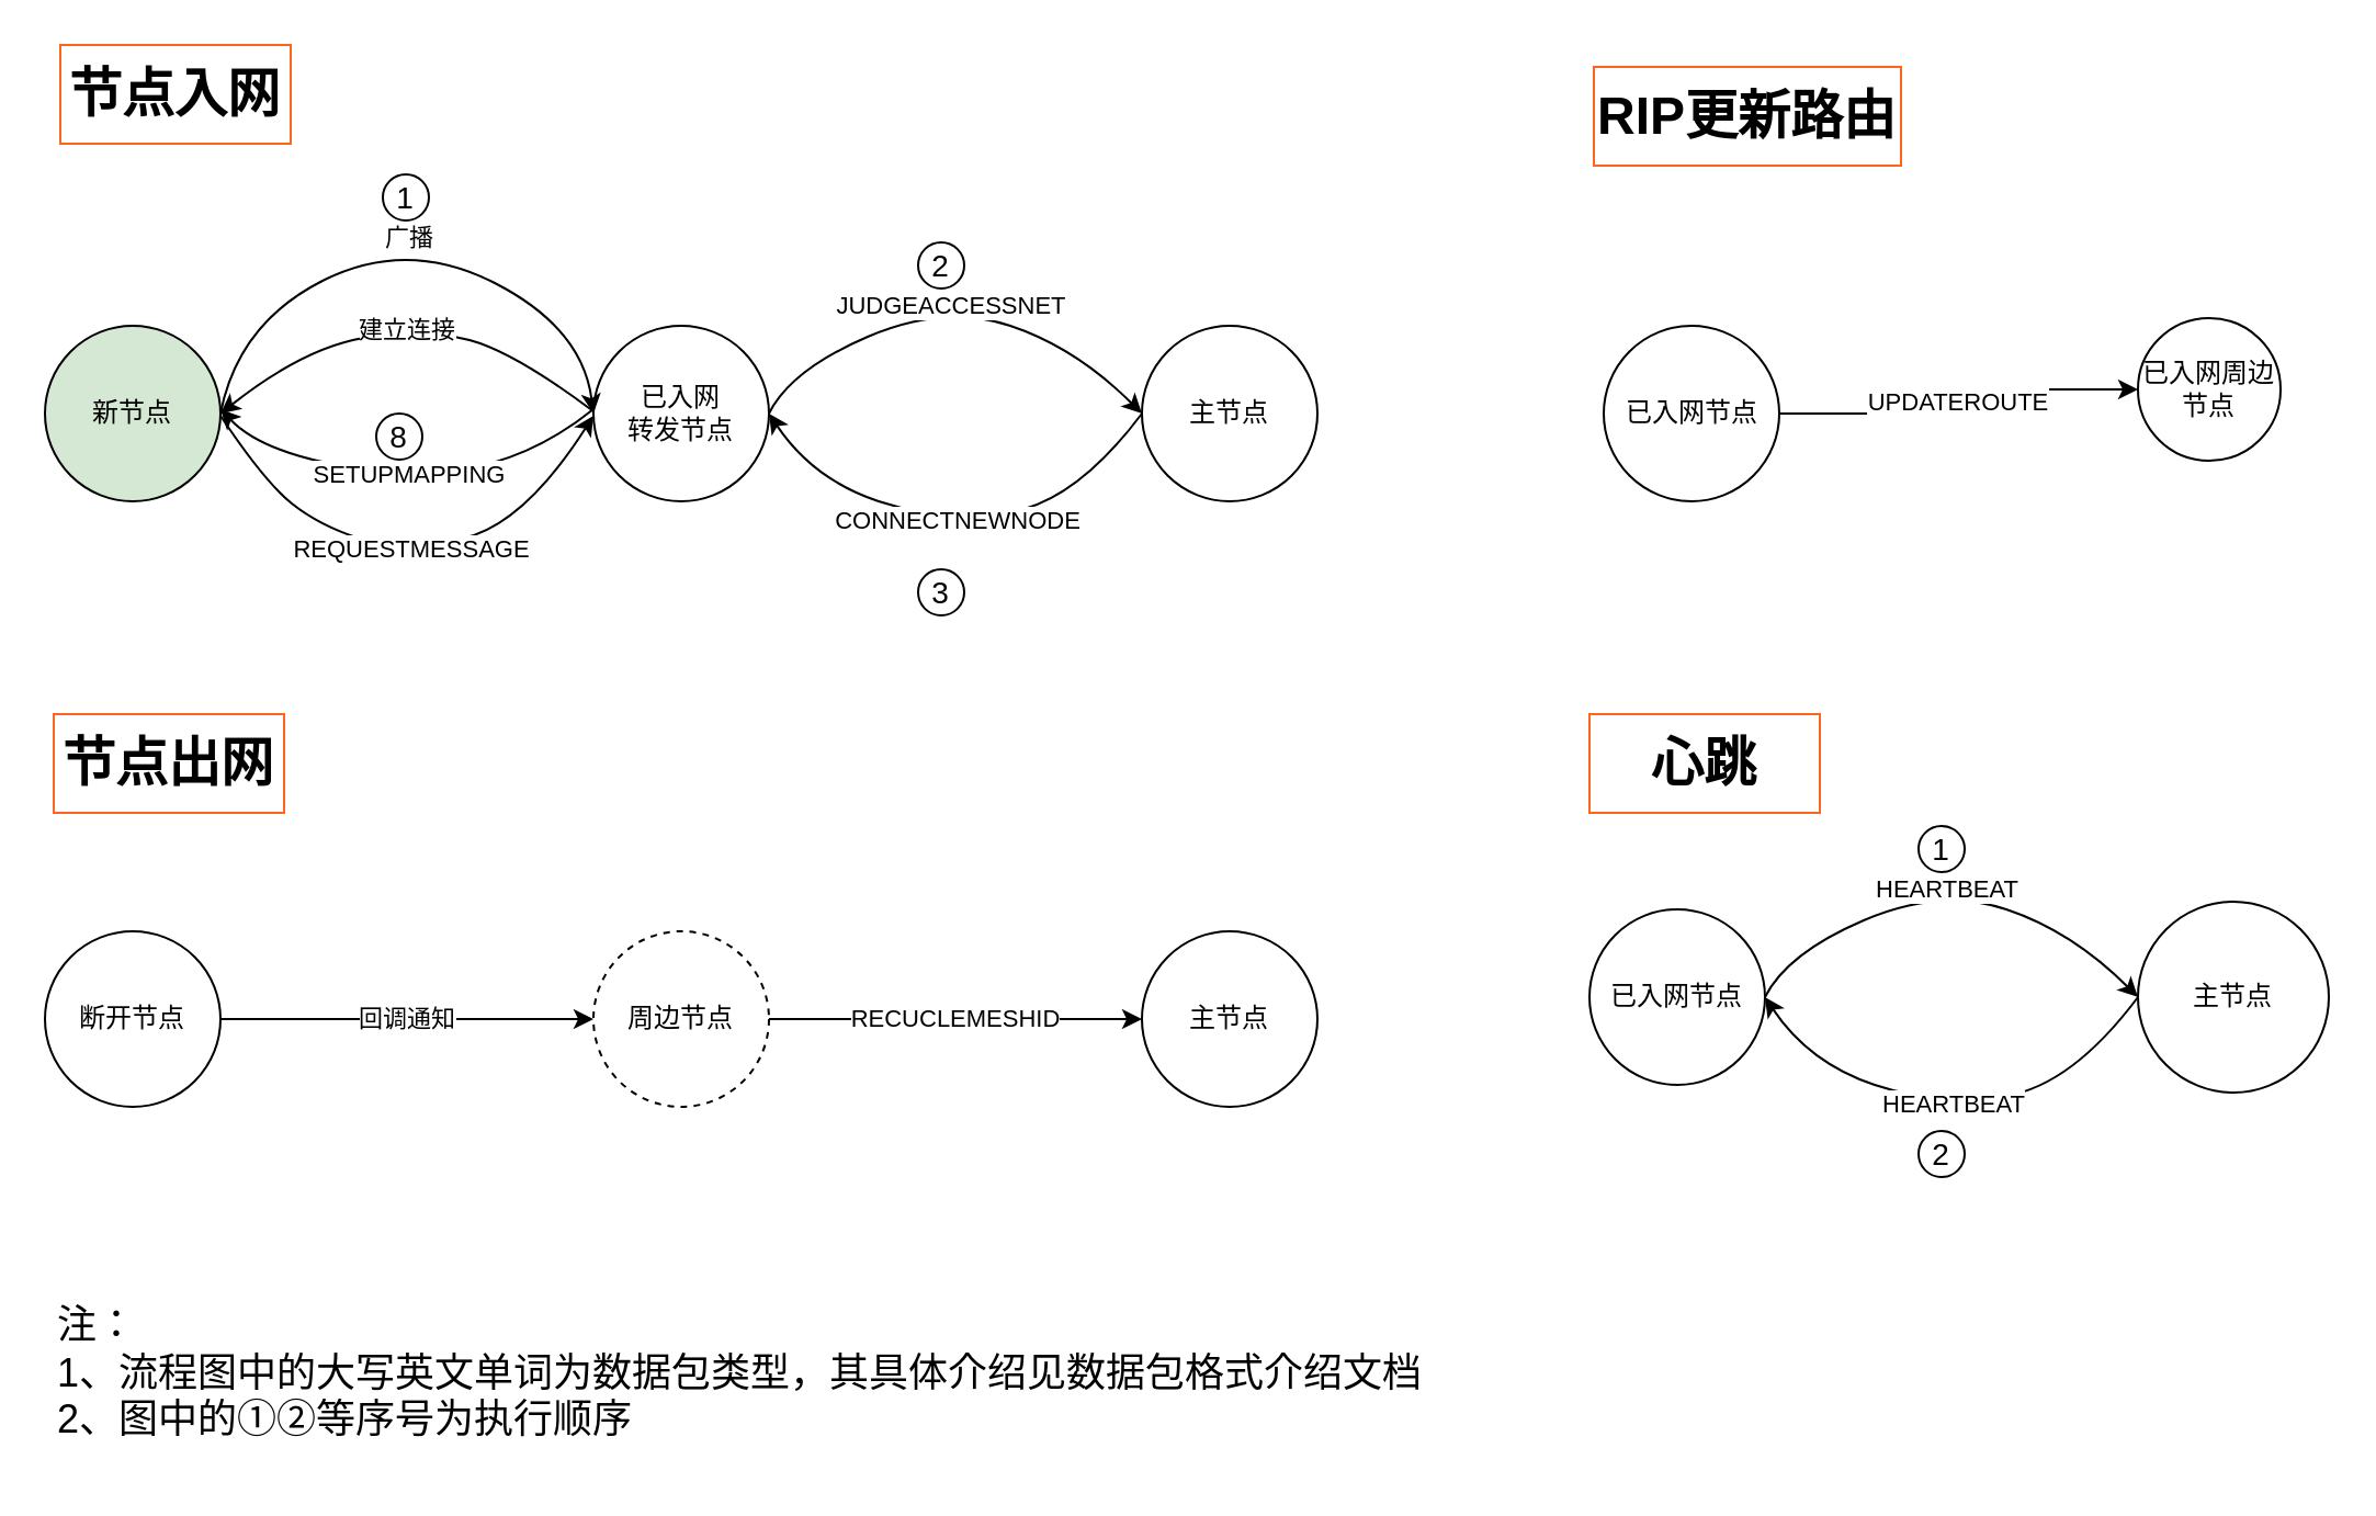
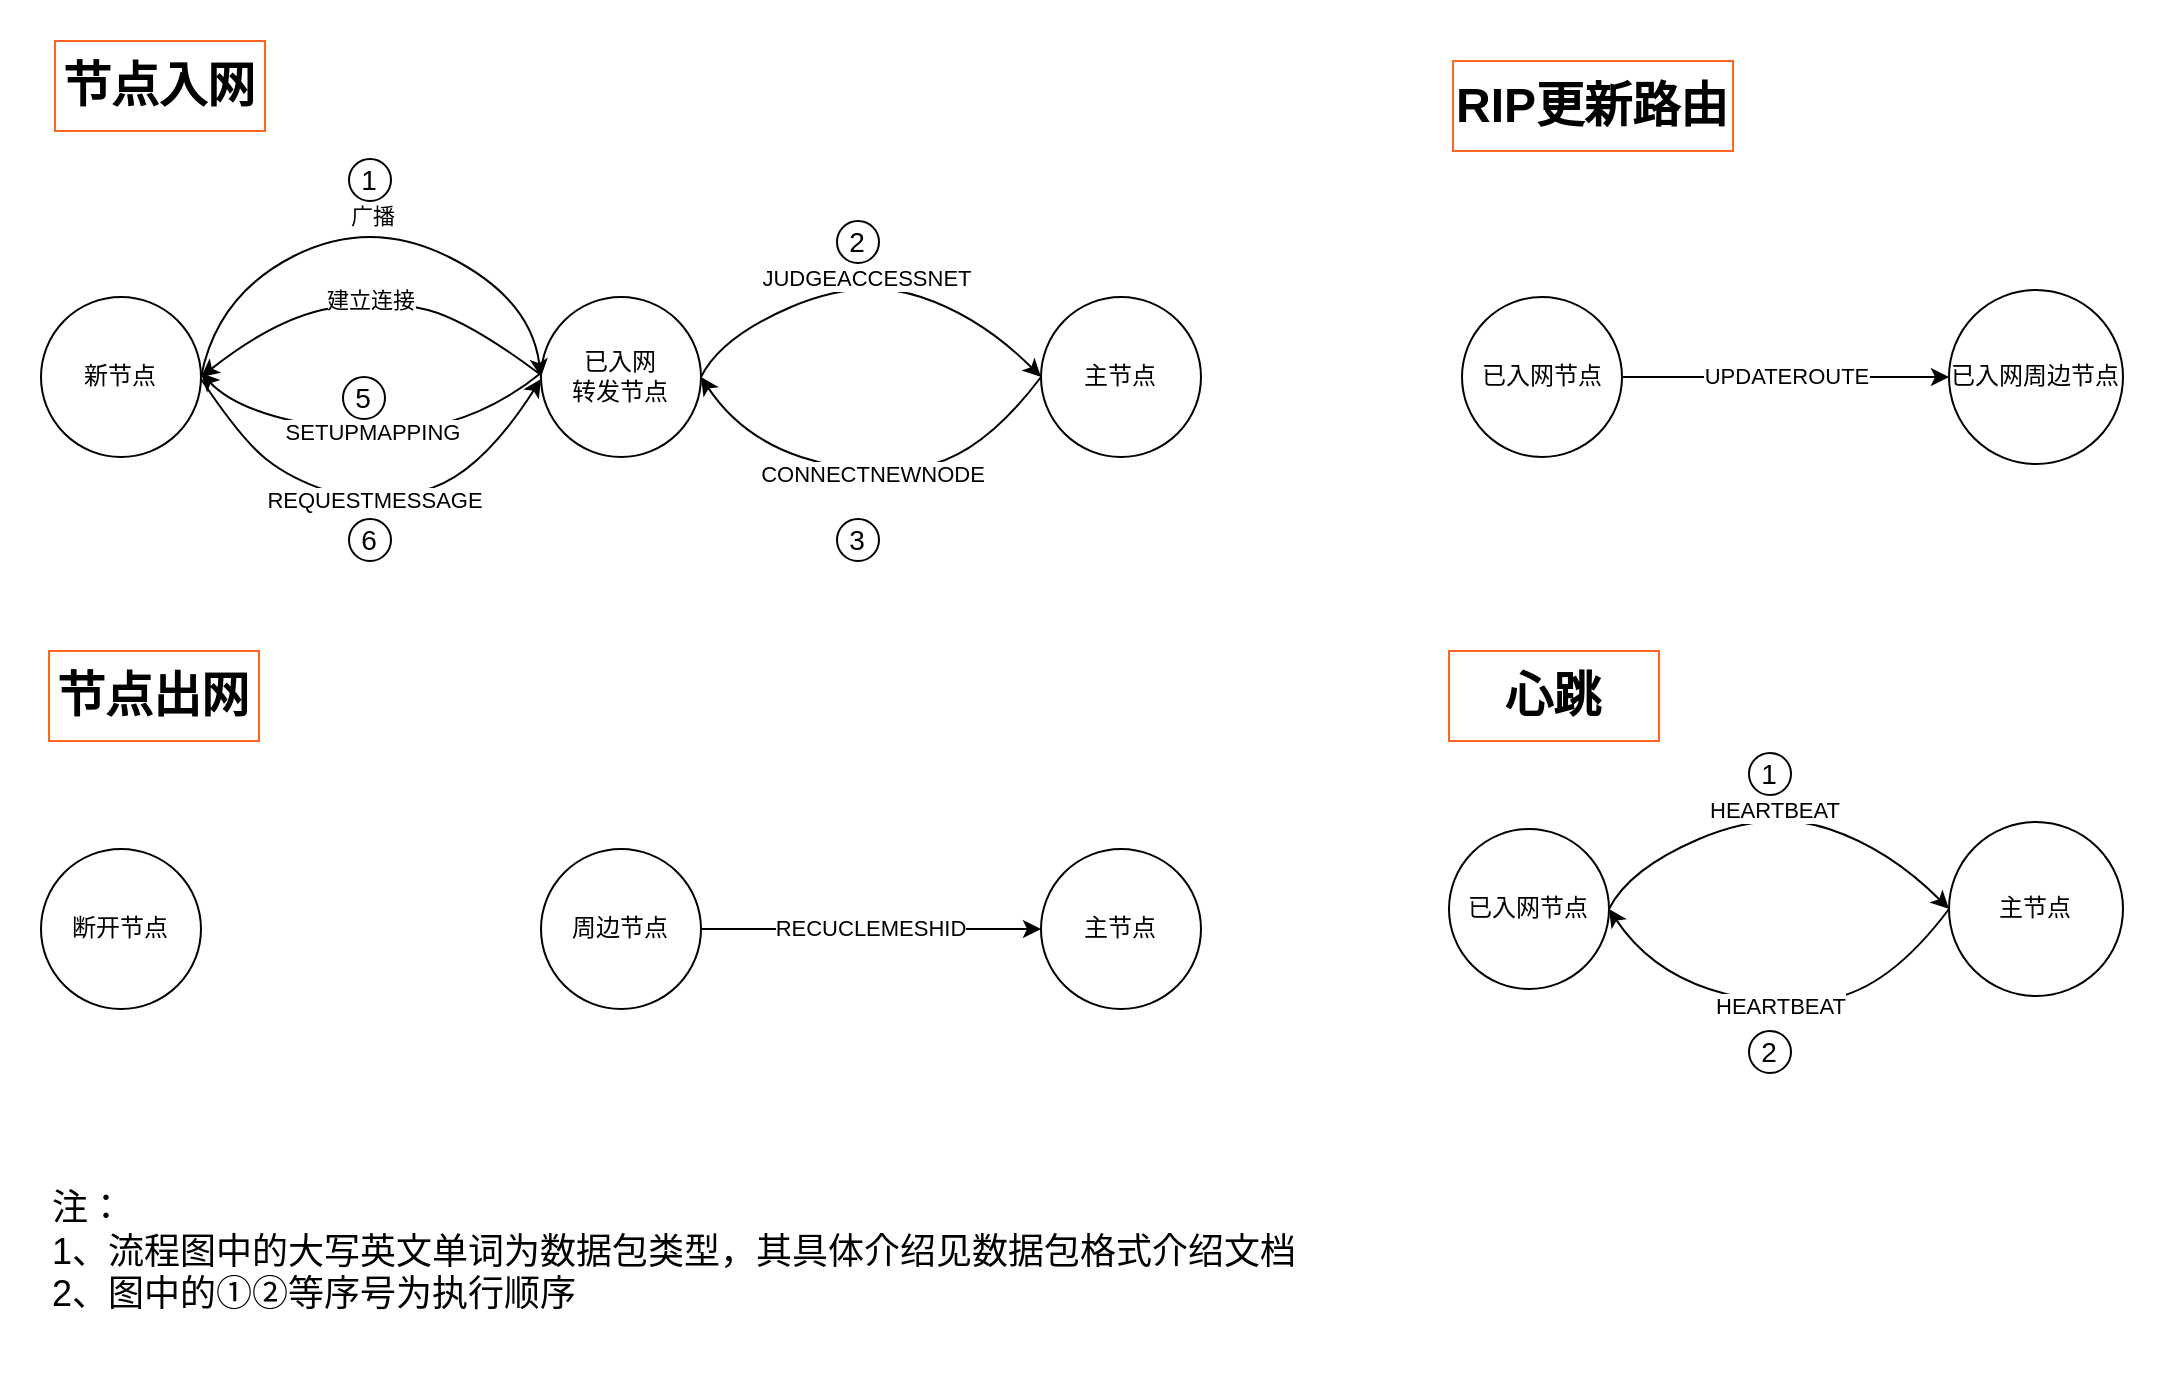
  <mxCell id="0" />
  <mxCell id="1" parent="0" />
- <mxCell id="2" value="新节点" style="ellipse;whiteSpace=wrap;html=1;aspect=fixed;fillColor=#d5e8d4;" vertex="1" parent="1"><mxGeometry x="20" y="148" width="80" height="80" as="geometry" /></mxCell>
+ <mxCell id="2" value="新节点" style="ellipse;whiteSpace=wrap;html=1;aspect=fixed;" vertex="1" parent="1"><mxGeometry x="20" y="148" width="80" height="80" as="geometry" /></mxCell>
  <mxCell id="3" value="已入网&lt;br&gt;转发节点" style="ellipse;whiteSpace=wrap;html=1;aspect=fixed;" vertex="1" parent="1"><mxGeometry x="270" y="148" width="80" height="80" as="geometry" /></mxCell>
  <mxCell id="4" value="主节点" style="ellipse;whiteSpace=wrap;html=1;aspect=fixed;" vertex="1" parent="1"><mxGeometry x="520" y="148" width="80" height="80" as="geometry" /></mxCell>
  <mxCell id="5" value="JUDGEACCESSNET" style="curved=1;endArrow=classic;html=1;rounded=0;entryX=0;entryY=0.5;entryDx=0;entryDy=0;" edge="1" parent="1" target="4"><mxGeometry width="50" height="50" relative="1" as="geometry"><mxPoint x="350" y="188" as="sourcePoint" /><mxPoint x="400" y="138" as="targetPoint" /><Array as="points"><mxPoint x="360" y="168" /><mxPoint x="430" y="138" /><mxPoint x="490" y="158" /></Array></mxGeometry></mxCell>
  <mxCell id="6" value="CONNECTNEWNODE" style="curved=1;endArrow=classic;html=1;rounded=0;exitX=0;exitY=0.5;exitDx=0;exitDy=0;entryX=1;entryY=0.5;entryDx=0;entryDy=0;" edge="1" parent="1" source="4" target="3"><mxGeometry x="-0.001" width="50" height="50" relative="1" as="geometry"><mxPoint x="390" y="278" as="sourcePoint" /><mxPoint x="440" y="228" as="targetPoint" /><Array as="points"><mxPoint x="490" y="228" /><mxPoint x="430" y="238" /><mxPoint x="370" y="218" /></Array><mxPoint as="offset" /></mxGeometry></mxCell>
  <mxCell id="7" value="广播" style="curved=1;endArrow=classic;html=1;rounded=0;entryX=0;entryY=0.5;entryDx=0;entryDy=0;" edge="1" parent="1"><mxGeometry x="-0.001" width="50" height="50" relative="1" as="geometry"><mxPoint x="100" y="188" as="sourcePoint" /><mxPoint x="270" y="188" as="targetPoint" /><Array as="points"><mxPoint x="108" y="147" /><mxPoint x="185" y="108" /><mxPoint x="265" y="149" /></Array><mxPoint as="offset" /></mxGeometry></mxCell>
- <mxCell id="8" value="回调通知" style="edgeStyle=orthogonalEdgeStyle;rounded=0;orthogonalLoop=1;jettySize=auto;html=1;exitX=1;exitY=0.5;exitDx=0;exitDy=0;entryX=0;entryY=0.5;entryDx=0;entryDy=0;" edge="1" parent="1" source="9" target="11"><mxGeometry relative="1" as="geometry" /></mxCell>
  <mxCell id="9" value="断开节点" style="ellipse;whiteSpace=wrap;html=1;aspect=fixed;" vertex="1" parent="1"><mxGeometry x="20" y="424" width="80" height="80" as="geometry" /></mxCell>
  <mxCell id="10" value="RECUCLEMESHID" style="edgeStyle=orthogonalEdgeStyle;rounded=0;orthogonalLoop=1;jettySize=auto;html=1;exitX=1;exitY=0.5;exitDx=0;exitDy=0;entryX=0;entryY=0.5;entryDx=0;entryDy=0;" edge="1" parent="1" source="11" target="12"><mxGeometry relative="1" as="geometry" /></mxCell>
- <mxCell id="11" value="周边节点" style="ellipse;whiteSpace=wrap;html=1;aspect=fixed;dashed=1;" vertex="1" parent="1"><mxGeometry x="270" y="424" width="80" height="80" as="geometry" /></mxCell>
+ <mxCell id="11" value="周边节点" style="ellipse;whiteSpace=wrap;html=1;aspect=fixed;" vertex="1" parent="1"><mxGeometry x="270" y="424" width="80" height="80" as="geometry" /></mxCell>
  <mxCell id="12" value="主节点" style="ellipse;whiteSpace=wrap;html=1;aspect=fixed;" vertex="1" parent="1"><mxGeometry x="520" y="424" width="80" height="80" as="geometry" /></mxCell>
  <mxCell id="13" value="建立连接" style="curved=1;endArrow=classic;html=1;rounded=0;entryX=1;entryY=0.5;entryDx=0;entryDy=0;" edge="1" parent="1" target="2"><mxGeometry width="50" height="50" relative="1" as="geometry"><mxPoint x="270" y="187" as="sourcePoint" /><mxPoint x="160" y="203" as="targetPoint" /><Array as="points"><mxPoint x="234" y="160" /><mxPoint x="193" y="149" /><mxPoint x="138" y="158" /></Array></mxGeometry></mxCell>
  <mxCell id="14" value="SETUPMAPPING" style="curved=1;endArrow=classic;html=1;rounded=0;exitX=0;exitY=0.5;exitDx=0;exitDy=0;entryX=1;entryY=0.5;entryDx=0;entryDy=0;" edge="1" parent="1"><mxGeometry x="-0.001" width="50" height="50" relative="1" as="geometry"><mxPoint x="270" y="186" as="sourcePoint" /><mxPoint x="100" y="186" as="targetPoint" /><Array as="points"><mxPoint x="228" y="220" /><mxPoint x="122" y="209" /></Array><mxPoint as="offset" /></mxGeometry></mxCell>
  <mxCell id="15" value="REQUESTMESSAGE" style="curved=1;endArrow=classic;html=1;rounded=0;exitX=0;exitY=0.5;exitDx=0;exitDy=0;entryX=1;entryY=0.5;entryDx=0;entryDy=0;" edge="1" parent="1"><mxGeometry x="-0.001" width="50" height="50" relative="1" as="geometry"><mxPoint x="100" y="189" as="sourcePoint" /><mxPoint x="270" y="189" as="targetPoint" /><Array as="points"><mxPoint x="120" y="219" /><mxPoint x="145" y="239" /><mxPoint x="182" y="251" /><mxPoint x="238" y="239" /></Array><mxPoint as="offset" /></mxGeometry></mxCell>
  <mxCell id="16" value="UPDATEROUTE" style="edgeStyle=orthogonalEdgeStyle;rounded=0;orthogonalLoop=1;jettySize=auto;html=1;exitX=1;exitY=0.5;exitDx=0;exitDy=0;entryX=0;entryY=0.5;entryDx=0;entryDy=0;" edge="1" parent="1" source="17" target="18"><mxGeometry relative="1" as="geometry" /></mxCell>
  <mxCell id="17" value="已入网节点" style="ellipse;whiteSpace=wrap;html=1;aspect=fixed;" vertex="1" parent="1"><mxGeometry x="730.5" y="148" width="80" height="80" as="geometry" /></mxCell>
- <mxCell id="18" value="已入网周边节点" style="ellipse;whiteSpace=wrap;html=1;aspect=fixed;" vertex="1" parent="1"><mxGeometry x="974" y="144.5" width="65" height="65" as="geometry" /></mxCell>
+ <mxCell id="18" value="已入网周边节点" style="ellipse;whiteSpace=wrap;html=1;aspect=fixed;" vertex="1" parent="1"><mxGeometry x="974" y="144.5" width="87" height="87" as="geometry" /></mxCell>
  <mxCell id="19" value="已入网节点" style="ellipse;whiteSpace=wrap;html=1;aspect=fixed;" vertex="1" parent="1"><mxGeometry x="724" y="414" width="80" height="80" as="geometry" /></mxCell>
  <mxCell id="20" value="主节点" style="ellipse;whiteSpace=wrap;html=1;aspect=fixed;" vertex="1" parent="1"><mxGeometry x="974" y="410.5" width="87" height="87" as="geometry" /></mxCell>
  <mxCell id="21" value="&lt;font style=&quot;font-size: 24px;&quot;&gt;&lt;b&gt;节点入网&lt;/b&gt;&lt;/font&gt;" style="text;html=1;strokeColor=#FF6421;fillColor=none;align=center;verticalAlign=middle;whiteSpace=wrap;rounded=0;" vertex="1" parent="1"><mxGeometry x="27" y="20" width="105" height="45" as="geometry" /></mxCell>
  <mxCell id="22" value="&lt;font style=&quot;font-size: 24px;&quot;&gt;&lt;b&gt;节点出网&lt;/b&gt;&lt;/font&gt;" style="text;html=1;strokeColor=#FF6421;fillColor=none;align=center;verticalAlign=middle;whiteSpace=wrap;rounded=0;" vertex="1" parent="1"><mxGeometry x="24" y="325" width="105" height="45" as="geometry" /></mxCell>
  <mxCell id="23" value="&lt;font style=&quot;font-size: 24px;&quot;&gt;&lt;b&gt;RIP更新路由&lt;/b&gt;&lt;/font&gt;" style="text;html=1;strokeColor=#FF6421;fillColor=none;align=center;verticalAlign=middle;whiteSpace=wrap;rounded=0;" vertex="1" parent="1"><mxGeometry x="726" y="30" width="140" height="45" as="geometry" /></mxCell>
  <mxCell id="24" value="HEARTBEAT" style="curved=1;endArrow=classic;html=1;rounded=0;entryX=0;entryY=0.5;entryDx=0;entryDy=0;" edge="1" parent="1"><mxGeometry x="-0.001" width="50" height="50" relative="1" as="geometry"><mxPoint x="804" y="454" as="sourcePoint" /><mxPoint x="974" y="454" as="targetPoint" /><Array as="points"><mxPoint x="814" y="434" /><mxPoint x="884" y="404" /><mxPoint x="944" y="424" /></Array><mxPoint as="offset" /></mxGeometry></mxCell>
  <mxCell id="25" value="HEARTBEAT" style="curved=1;endArrow=classic;html=1;rounded=0;exitX=0;exitY=0.5;exitDx=0;exitDy=0;entryX=1;entryY=0.5;entryDx=0;entryDy=0;" edge="1" parent="1"><mxGeometry x="-0.001" width="50" height="50" relative="1" as="geometry"><mxPoint x="974" y="454" as="sourcePoint" /><mxPoint x="804" y="454" as="targetPoint" /><Array as="points"><mxPoint x="944" y="494" /><mxPoint x="884" y="504" /><mxPoint x="824" y="484" /></Array><mxPoint as="offset" /></mxGeometry></mxCell>
  <mxCell id="26" value="&lt;font style=&quot;font-size: 24px;&quot;&gt;&lt;b&gt;心跳&lt;/b&gt;&lt;/font&gt;" style="text;html=1;strokeColor=#FF6421;fillColor=none;align=center;verticalAlign=middle;whiteSpace=wrap;rounded=0;" vertex="1" parent="1"><mxGeometry x="724" y="325" width="105" height="45" as="geometry" /></mxCell>
  <mxCell id="27" value="&lt;font style=&quot;font-size: 18px;&quot;&gt;注：&lt;br&gt;1、流程图中的大写英文单词为数据包类型，其具体介绍见数据包格式介绍文档&lt;br&gt;2、图中的①②等序号为执行顺序&lt;br&gt;&lt;/font&gt;" style="text;html=1;strokeColor=none;fillColor=none;align=left;verticalAlign=middle;whiteSpace=wrap;rounded=0;" vertex="1" parent="1"><mxGeometry x="24" y="583" width="636" height="86" as="geometry" /></mxCell>
  <mxCell id="28" value="&lt;font style=&quot;font-size: 14px;&quot;&gt;1&lt;/font&gt;" style="ellipse;whiteSpace=wrap;html=1;aspect=fixed;" vertex="1" parent="1"><mxGeometry x="174" y="79" width="21" height="21" as="geometry" /></mxCell>
  <mxCell id="29" value="&lt;font style=&quot;font-size: 14px;&quot;&gt;2&lt;/font&gt;" style="ellipse;whiteSpace=wrap;html=1;aspect=fixed;" vertex="1" parent="1"><mxGeometry x="418" y="110" width="21" height="21" as="geometry" /></mxCell>
  <mxCell id="30" value="&lt;font style=&quot;font-size: 14px;&quot;&gt;3&lt;/font&gt;" style="ellipse;whiteSpace=wrap;html=1;aspect=fixed;" vertex="1" parent="1"><mxGeometry x="418" y="259" width="21" height="21" as="geometry" /></mxCell>
- <mxCell id="31" value="&lt;font style=&quot;font-size: 14px;&quot;&gt;8&lt;/font&gt;" style="ellipse;whiteSpace=wrap;html=1;aspect=fixed;" vertex="1" parent="1"><mxGeometry x="171" y="188" width="21" height="21" as="geometry" /></mxCell>
+ <mxCell id="31" value="&lt;font style=&quot;font-size: 14px;&quot;&gt;5&lt;/font&gt;" style="ellipse;whiteSpace=wrap;html=1;aspect=fixed;" vertex="1" parent="1"><mxGeometry x="171" y="188" width="21" height="21" as="geometry" /></mxCell>
+ <mxCell id="32" value="&lt;font style=&quot;font-size: 14px;&quot;&gt;6&lt;/font&gt;" style="ellipse;whiteSpace=wrap;html=1;aspect=fixed;" vertex="1" parent="1"><mxGeometry x="174" y="259" width="21" height="21" as="geometry" /></mxCell>
  <mxCell id="33" value="&lt;font style=&quot;font-size: 14px;&quot;&gt;1&lt;/font&gt;" style="ellipse;whiteSpace=wrap;html=1;aspect=fixed;" vertex="1" parent="1"><mxGeometry x="874" y="376" width="21" height="21" as="geometry" /></mxCell>
  <mxCell id="34" value="&lt;font style=&quot;font-size: 14px;&quot;&gt;2&lt;/font&gt;" style="ellipse;whiteSpace=wrap;html=1;aspect=fixed;" vertex="1" parent="1"><mxGeometry x="874" y="515" width="21" height="21" as="geometry" /></mxCell>
